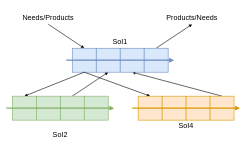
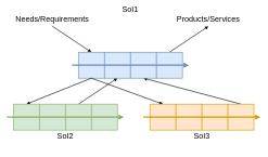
  <mxCell id="0" />
  <mxCell id="1" parent="0" />
  <mxCell id="2" value="" style="endArrow=block;html=1;rounded=0;endFill=1;startSize=3;endSize=3;entryX=0.5;entryY=0;entryDx=0;entryDy=0;exitX=0.5;exitY=1;exitDx=0;exitDy=0;" parent="1" target="6" edge="1"><mxGeometry width="50" height="50" relative="1" as="geometry"><mxPoint x="80" y="40" as="sourcePoint" /><mxPoint x="190" y="120" as="targetPoint" /></mxGeometry></mxCell>
- <mxCell id="3" value="Needs/Products" style="rounded=0;whiteSpace=wrap;html=1;fillColor=none;strokeColor=none;" parent="1" vertex="1"><mxGeometry x="20" y="20" width="120" height="20" as="geometry" /></mxCell>
- <mxCell id="4" value="Products/Needs" style="rounded=0;whiteSpace=wrap;html=1;fillColor=none;strokeColor=none;" parent="1" vertex="1"><mxGeometry x="260" y="20" width="120" height="20" as="geometry" /></mxCell>
+ <mxCell id="3" value="Needs/Requirements" style="rounded=0;whiteSpace=wrap;html=1;fillColor=none;strokeColor=none;" parent="1" vertex="1"><mxGeometry x="20" y="20" width="120" height="20" as="geometry" /></mxCell>
+ <mxCell id="4" value="Products/Services" style="rounded=0;whiteSpace=wrap;html=1;fillColor=none;strokeColor=none;" parent="1" vertex="1"><mxGeometry x="260" y="20" width="120" height="20" as="geometry" /></mxCell>
  <mxCell id="5" value="" style="endArrow=block;html=1;rounded=0;endFill=1;startSize=3;endSize=3;exitX=0.5;exitY=0;exitDx=0;exitDy=0;entryX=0.5;entryY=1;entryDx=0;entryDy=0;" parent="1" source="11" target="4" edge="1"><mxGeometry width="50" height="50" relative="1" as="geometry"><mxPoint x="330" y="120" as="sourcePoint" /><mxPoint x="300" y="40" as="targetPoint" /></mxGeometry></mxCell>
  <mxCell id="6" value="" style="rounded=0;whiteSpace=wrap;html=1;fillColor=#dae8fc;strokeColor=#6c8ebf;" parent="1" vertex="1"><mxGeometry x="120" y="80" width="40" height="40" as="geometry" /></mxCell>
  <mxCell id="7" style="edgeStyle=none;rounded=0;html=1;exitX=0.5;exitY=1;exitDx=0;exitDy=0;entryX=0.5;entryY=0;entryDx=0;entryDy=0;startArrow=block;startFill=1;endArrow=none;endFill=0;startSize=3;endSize=3;" parent="1" source="8" target="17" edge="1"><mxGeometry relative="1" as="geometry" /></mxCell>
  <mxCell id="8" value="" style="rounded=0;whiteSpace=wrap;html=1;fillColor=#dae8fc;strokeColor=#6c8ebf;" parent="1" vertex="1"><mxGeometry x="160" y="80" width="40" height="40" as="geometry" /></mxCell>
  <mxCell id="9" style="edgeStyle=none;rounded=0;html=1;exitX=0.5;exitY=1;exitDx=0;exitDy=0;entryX=0.5;entryY=0;entryDx=0;entryDy=0;startArrow=block;startFill=1;endArrow=none;endFill=0;startSize=3;endSize=3;" parent="1" source="10" target="24" edge="1"><mxGeometry relative="1" as="geometry" /></mxCell>
  <mxCell id="10" value="" style="rounded=0;whiteSpace=wrap;html=1;fillColor=#dae8fc;strokeColor=#6c8ebf;" parent="1" vertex="1"><mxGeometry x="200" y="80" width="40" height="40" as="geometry" /></mxCell>
  <mxCell id="11" value="" style="rounded=0;whiteSpace=wrap;html=1;fillColor=#dae8fc;strokeColor=#6c8ebf;" parent="1" vertex="1"><mxGeometry x="240" y="80" width="40" height="40" as="geometry" /></mxCell>
  <mxCell id="12" style="edgeStyle=none;rounded=0;html=1;exitX=0.5;exitY=0;exitDx=0;exitDy=0;entryX=0.5;entryY=1;entryDx=0;entryDy=0;startArrow=block;startFill=1;endArrow=none;endFill=0;startSize=3;endSize=3;" parent="1" source="15" target="6" edge="1"><mxGeometry relative="1" as="geometry" /></mxCell>
  <mxCell id="13" style="edgeStyle=none;rounded=0;html=1;exitX=0.5;exitY=0;exitDx=0;exitDy=0;entryX=0.5;entryY=1;entryDx=0;entryDy=0;startArrow=block;startFill=1;endArrow=none;endFill=0;startSize=3;endSize=3;" parent="1" source="21" target="6" edge="1"><mxGeometry relative="1" as="geometry" /></mxCell>
  <mxCell id="14" value="" style="group" parent="1" vertex="1" connectable="0"><mxGeometry x="20" y="160" width="160" height="40" as="geometry" /></mxCell>
  <mxCell id="15" value="" style="rounded=0;whiteSpace=wrap;html=1;fillColor=#d5e8d4;strokeColor=#82b366;" parent="14" vertex="1"><mxGeometry width="40" height="40" as="geometry" /></mxCell>
  <mxCell id="16" value="" style="rounded=0;whiteSpace=wrap;html=1;fillColor=#d5e8d4;strokeColor=#82b366;" parent="14" vertex="1"><mxGeometry x="40" width="40" height="40" as="geometry" /></mxCell>
  <mxCell id="17" value="" style="rounded=0;whiteSpace=wrap;html=1;fillColor=#d5e8d4;strokeColor=#82b366;" parent="14" vertex="1"><mxGeometry x="80" width="40" height="40" as="geometry" /></mxCell>
  <mxCell id="18" value="" style="rounded=0;whiteSpace=wrap;html=1;fillColor=#d5e8d4;strokeColor=#82b366;" parent="14" vertex="1"><mxGeometry x="120" width="40" height="40" as="geometry" /></mxCell>
  <mxCell id="19" style="edgeStyle=none;html=1;endArrow=block;endFill=1;startSize=3;endSize=3;fillColor=#d5e8d4;strokeColor=#82b366;strokeWidth=2;" edge="1" parent="14"><mxGeometry relative="1" as="geometry"><mxPoint x="-10" y="20" as="sourcePoint" /><mxPoint x="170" y="20" as="targetPoint" /></mxGeometry></mxCell>
  <mxCell id="20" value="" style="group" parent="1" vertex="1" connectable="0"><mxGeometry x="230" y="160" width="160" height="40" as="geometry" /></mxCell>
  <mxCell id="21" value="" style="rounded=0;whiteSpace=wrap;html=1;fillColor=#ffe6cc;strokeColor=#d79b00;" parent="20" vertex="1"><mxGeometry width="40" height="40" as="geometry" /></mxCell>
  <mxCell id="22" value="" style="rounded=0;whiteSpace=wrap;html=1;fillColor=#ffe6cc;strokeColor=#d79b00;" parent="20" vertex="1"><mxGeometry x="40" width="40" height="40" as="geometry" /></mxCell>
  <mxCell id="23" value="" style="rounded=0;whiteSpace=wrap;html=1;fillColor=#ffe6cc;strokeColor=#d79b00;" parent="20" vertex="1"><mxGeometry x="80" width="40" height="40" as="geometry" /></mxCell>
  <mxCell id="24" value="" style="rounded=0;whiteSpace=wrap;html=1;fillColor=#ffe6cc;strokeColor=#d79b00;" parent="20" vertex="1"><mxGeometry x="120" width="40" height="40" as="geometry" /></mxCell>
  <mxCell id="25" style="edgeStyle=none;html=1;endArrow=block;endFill=1;startSize=3;endSize=3;fillColor=#ffe6cc;strokeColor=#d79b00;strokeWidth=2;" edge="1" parent="20"><mxGeometry relative="1" as="geometry"><mxPoint x="-10" y="20" as="sourcePoint" /><mxPoint x="170" y="20" as="targetPoint" /></mxGeometry></mxCell>
- <mxCell id="26" value="SoI1" style="rounded=0;whiteSpace=wrap;html=1;fillColor=none;strokeColor=none;" parent="1" vertex="1"><mxGeometry x="180" y="60" width="40" height="20" as="geometry" /></mxCell>
- <mxCell id="27" value="SoI2" style="rounded=0;whiteSpace=wrap;html=1;fillColor=none;strokeColor=none;" parent="1" vertex="1"><mxGeometry x="80" y="215" width="40" height="20" as="geometry" /></mxCell>
- <mxCell id="28" value="SoI4" style="rounded=0;whiteSpace=wrap;html=1;fillColor=none;strokeColor=none;" parent="1" vertex="1"><mxGeometry x="290" y="200" width="40" height="20" as="geometry" /></mxCell>
+ <mxCell id="26" value="SoI1" style="rounded=0;whiteSpace=wrap;html=1;fillColor=none;strokeColor=none;" parent="1" vertex="1"><mxGeometry x="180" y="5" width="40" height="20" as="geometry" /></mxCell>
+ <mxCell id="27" value="SoI2" style="rounded=0;whiteSpace=wrap;html=1;fillColor=none;strokeColor=none;" parent="1" vertex="1"><mxGeometry x="80" y="200" width="40" height="20" as="geometry" /></mxCell>
+ <mxCell id="28" value="SoI3" style="rounded=0;whiteSpace=wrap;html=1;fillColor=none;strokeColor=none;" parent="1" vertex="1"><mxGeometry x="290" y="200" width="40" height="20" as="geometry" /></mxCell>
  <mxCell id="29" style="edgeStyle=none;html=1;endArrow=block;endFill=1;startSize=3;endSize=3;fillColor=#dae8fc;strokeColor=#6c8ebf;strokeWidth=2;" edge="1" parent="1"><mxGeometry relative="1" as="geometry"><mxPoint x="110" y="100" as="sourcePoint" /><mxPoint x="290" y="100" as="targetPoint" /></mxGeometry></mxCell>
